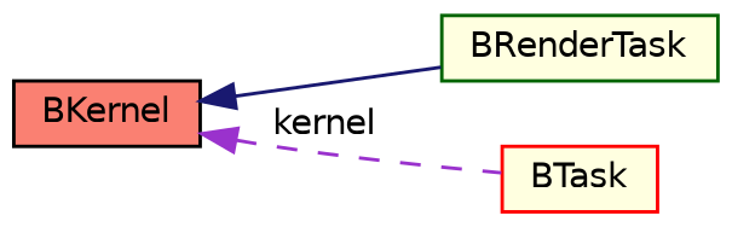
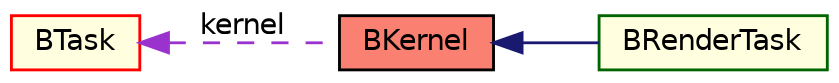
  digraph {
    rankdir=LR
    node [fillcolor=lightyellow fontname=Helvetica fontsize=10 shape=record style=filled]
    edge [dir=back fontname=Helvetica fontsize=10 labelfontname=Helvetica labelfontsize=10]
    n1 [color=darkgreen fontcolor=black height=0.2 label=BRenderTask width=0.4]
    n2 [color=red height=0.2 label=BTask width=0.4]
    n3 [color=black fillcolor=salmon height=0.2 label=BKernel width=0.4]
    n3 -> n1 [color=midnightblue style=solid]
-   n3 -> n2 [color=darkorchid3 label=" kernel" style=dashed]
+   n2 -> n3 [color=darkorchid3 label=" kernel" style=dashed]
  }
